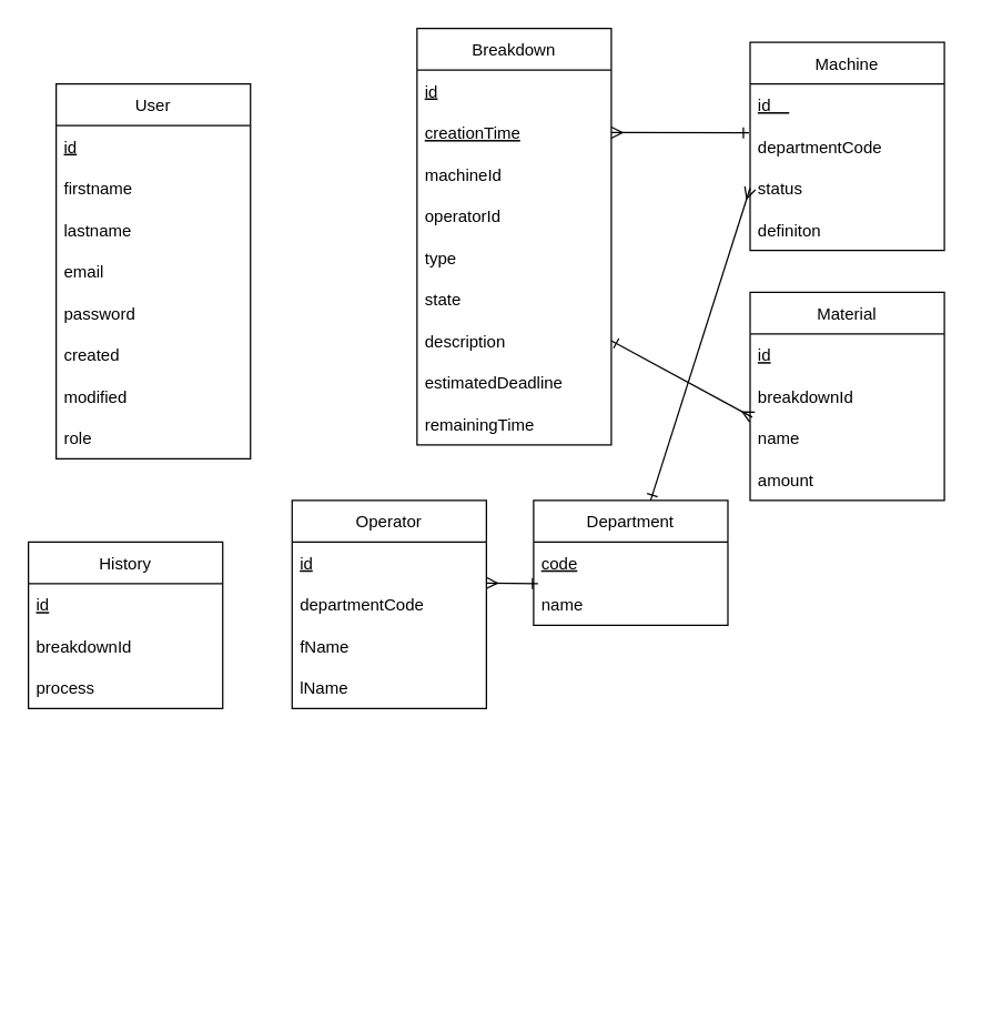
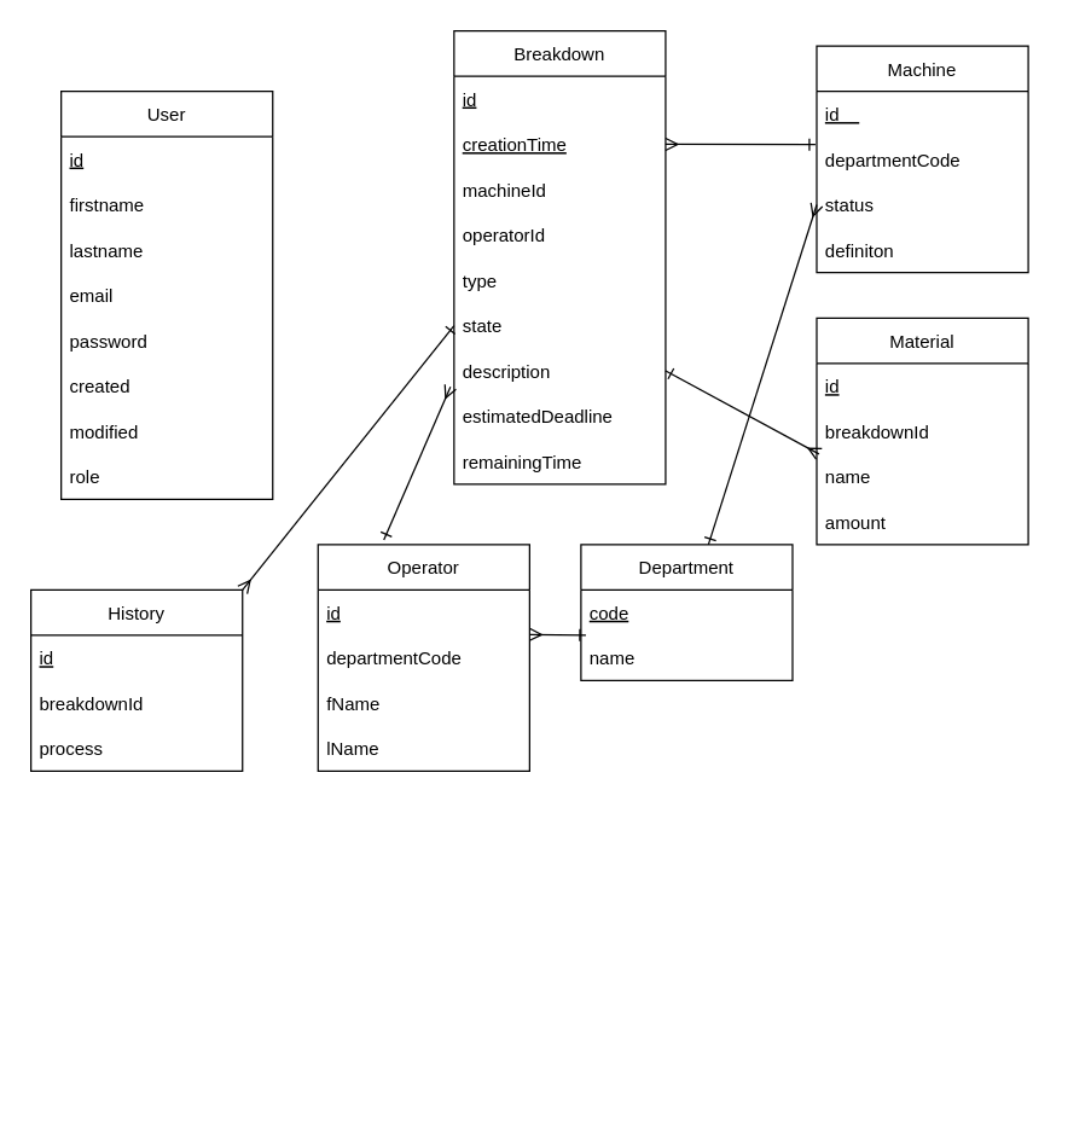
  <mxCell id="0" />
  <mxCell id="1" parent="0" />
  <mxCell id="2" value="Breakdown" style="swimlane;fontStyle=0;childLayout=stackLayout;horizontal=1;startSize=30;horizontalStack=0;resizeParent=1;resizeParentMax=0;resizeLast=0;collapsible=1;marginBottom=0;" parent="1" vertex="1"><mxGeometry x="300" y="20" width="140" height="300" as="geometry" /></mxCell>
  <mxCell id="3" value="id" style="text;strokeColor=none;fillColor=none;align=left;verticalAlign=middle;spacingLeft=4;spacingRight=4;overflow=hidden;points=[[0,0.5],[1,0.5]];portConstraint=eastwest;rotatable=0;fontStyle=4" parent="2" vertex="1"><mxGeometry y="30" width="140" height="30" as="geometry" /></mxCell>
  <mxCell id="4" value="creationTime" style="text;strokeColor=none;fillColor=none;align=left;verticalAlign=middle;spacingLeft=4;spacingRight=4;overflow=hidden;points=[[0,0.5],[1,0.5]];portConstraint=eastwest;rotatable=0;fontStyle=4" parent="2" vertex="1"><mxGeometry y="60" width="140" height="30" as="geometry" /></mxCell>
  <mxCell id="5" value="machineId" style="text;strokeColor=none;fillColor=none;align=left;verticalAlign=middle;spacingLeft=4;spacingRight=4;overflow=hidden;points=[[0,0.5],[1,0.5]];portConstraint=eastwest;rotatable=0;fontStyle=0" parent="2" vertex="1"><mxGeometry y="90" width="140" height="30" as="geometry" /></mxCell>
  <mxCell id="6" value="operatorId" style="text;strokeColor=none;fillColor=none;align=left;verticalAlign=middle;spacingLeft=4;spacingRight=4;overflow=hidden;points=[[0,0.5],[1,0.5]];portConstraint=eastwest;rotatable=0;fontStyle=0" parent="2" vertex="1"><mxGeometry y="120" width="140" height="30" as="geometry" /></mxCell>
  <mxCell id="7" value="type" style="text;strokeColor=none;fillColor=none;align=left;verticalAlign=middle;spacingLeft=4;spacingRight=4;overflow=hidden;points=[[0,0.5],[1,0.5]];portConstraint=eastwest;rotatable=0;fontStyle=0" parent="2" vertex="1"><mxGeometry y="150" width="140" height="30" as="geometry" /></mxCell>
  <mxCell id="8" value="state" style="text;strokeColor=none;fillColor=none;align=left;verticalAlign=middle;spacingLeft=4;spacingRight=4;overflow=hidden;points=[[0,0.5],[1,0.5]];portConstraint=eastwest;rotatable=0;" parent="2" vertex="1"><mxGeometry y="180" width="140" height="30" as="geometry" /></mxCell>
  <mxCell id="9" value="description" style="text;strokeColor=none;fillColor=none;align=left;verticalAlign=middle;spacingLeft=4;spacingRight=4;overflow=hidden;points=[[0,0.5],[1,0.5]];portConstraint=eastwest;rotatable=0;" parent="2" vertex="1"><mxGeometry y="210" width="140" height="30" as="geometry" /></mxCell>
  <mxCell id="10" value="estimatedDeadline" style="text;strokeColor=none;fillColor=none;align=left;verticalAlign=middle;spacingLeft=4;spacingRight=4;overflow=hidden;points=[[0,0.5],[1,0.5]];portConstraint=eastwest;rotatable=0;" parent="2" vertex="1"><mxGeometry y="240" width="140" height="30" as="geometry" /></mxCell>
  <mxCell id="11" value="remainingTime" style="text;strokeColor=none;fillColor=none;align=left;verticalAlign=middle;spacingLeft=4;spacingRight=4;overflow=hidden;points=[[0,0.5],[1,0.5]];portConstraint=eastwest;rotatable=0;" parent="2" vertex="1"><mxGeometry y="270" width="140" height="30" as="geometry" /></mxCell>
  <mxCell id="12" value="Material" style="swimlane;fontStyle=0;childLayout=stackLayout;horizontal=1;startSize=30;horizontalStack=0;resizeParent=1;resizeParentMax=0;resizeLast=0;collapsible=1;marginBottom=0;" parent="1" vertex="1"><mxGeometry x="540" y="210" width="140" height="150" as="geometry" /></mxCell>
  <mxCell id="13" value="id" style="text;strokeColor=none;fillColor=none;align=left;verticalAlign=middle;spacingLeft=4;spacingRight=4;overflow=hidden;points=[[0,0.5],[1,0.5]];portConstraint=eastwest;rotatable=0;fontStyle=4" parent="12" vertex="1"><mxGeometry y="30" width="140" height="30" as="geometry" /></mxCell>
  <mxCell id="14" value="breakdownId" style="text;strokeColor=none;fillColor=none;align=left;verticalAlign=middle;spacingLeft=4;spacingRight=4;overflow=hidden;points=[[0,0.5],[1,0.5]];portConstraint=eastwest;rotatable=0;" parent="12" vertex="1"><mxGeometry y="60" width="140" height="30" as="geometry" /></mxCell>
  <mxCell id="15" value="name" style="text;strokeColor=none;fillColor=none;align=left;verticalAlign=middle;spacingLeft=4;spacingRight=4;overflow=hidden;points=[[0,0.5],[1,0.5]];portConstraint=eastwest;rotatable=0;" parent="12" vertex="1"><mxGeometry y="90" width="140" height="30" as="geometry" /></mxCell>
  <mxCell id="16" value="amount" style="text;strokeColor=none;fillColor=none;align=left;verticalAlign=middle;spacingLeft=4;spacingRight=4;overflow=hidden;points=[[0,0.5],[1,0.5]];portConstraint=eastwest;rotatable=0;" parent="12" vertex="1"><mxGeometry y="120" width="140" height="30" as="geometry" /></mxCell>
  <mxCell id="17" value="Machine" style="swimlane;fontStyle=0;childLayout=stackLayout;horizontal=1;startSize=30;horizontalStack=0;resizeParent=1;resizeParentMax=0;resizeLast=0;collapsible=1;marginBottom=0;" parent="1" vertex="1"><mxGeometry x="540" y="30" width="140" height="150" as="geometry" /></mxCell>
  <mxCell id="18" value="id    " style="text;strokeColor=none;fillColor=none;align=left;verticalAlign=middle;spacingLeft=4;spacingRight=4;overflow=hidden;points=[[0,0.5],[1,0.5]];portConstraint=eastwest;rotatable=0;fontStyle=4" parent="17" vertex="1"><mxGeometry y="30" width="140" height="30" as="geometry" /></mxCell>
  <mxCell id="19" value="departmentCode" style="text;strokeColor=none;fillColor=none;align=left;verticalAlign=middle;spacingLeft=4;spacingRight=4;overflow=hidden;points=[[0,0.5],[1,0.5]];portConstraint=eastwest;rotatable=0;fontStyle=0" parent="17" vertex="1"><mxGeometry y="60" width="140" height="30" as="geometry" /></mxCell>
  <mxCell id="20" value="status" style="text;strokeColor=none;fillColor=none;align=left;verticalAlign=middle;spacingLeft=4;spacingRight=4;overflow=hidden;points=[[0,0.5],[1,0.5]];portConstraint=eastwest;rotatable=0;" parent="17" vertex="1"><mxGeometry y="90" width="140" height="30" as="geometry" /></mxCell>
  <mxCell id="21" value="definiton" style="text;strokeColor=none;fillColor=none;align=left;verticalAlign=middle;spacingLeft=4;spacingRight=4;overflow=hidden;points=[[0,0.5],[1,0.5]];portConstraint=eastwest;rotatable=0;" parent="17" vertex="1"><mxGeometry y="120" width="140" height="30" as="geometry" /></mxCell>
  <mxCell id="22" value="User" style="swimlane;fontStyle=0;childLayout=stackLayout;horizontal=1;startSize=30;horizontalStack=0;resizeParent=1;resizeParentMax=0;resizeLast=0;collapsible=1;marginBottom=0;" parent="1" vertex="1"><mxGeometry x="40" y="60" width="140" height="270" as="geometry" /></mxCell>
  <mxCell id="23" value="id" style="text;strokeColor=none;fillColor=none;align=left;verticalAlign=middle;spacingLeft=4;spacingRight=4;overflow=hidden;points=[[0,0.5],[1,0.5]];portConstraint=eastwest;rotatable=0;fontStyle=4" parent="22" vertex="1"><mxGeometry y="30" width="140" height="30" as="geometry" /></mxCell>
  <mxCell id="24" value="firstname" style="text;strokeColor=none;fillColor=none;align=left;verticalAlign=middle;spacingLeft=4;spacingRight=4;overflow=hidden;points=[[0,0.5],[1,0.5]];portConstraint=eastwest;rotatable=0;" parent="22" vertex="1"><mxGeometry y="60" width="140" height="30" as="geometry" /></mxCell>
  <mxCell id="25" value="lastname" style="text;strokeColor=none;fillColor=none;align=left;verticalAlign=middle;spacingLeft=4;spacingRight=4;overflow=hidden;points=[[0,0.5],[1,0.5]];portConstraint=eastwest;rotatable=0;" parent="22" vertex="1"><mxGeometry y="90" width="140" height="30" as="geometry" /></mxCell>
  <mxCell id="26" value="email" style="text;strokeColor=none;fillColor=none;align=left;verticalAlign=middle;spacingLeft=4;spacingRight=4;overflow=hidden;points=[[0,0.5],[1,0.5]];portConstraint=eastwest;rotatable=0;" parent="22" vertex="1"><mxGeometry y="120" width="140" height="30" as="geometry" /></mxCell>
  <mxCell id="27" value="password" style="text;strokeColor=none;fillColor=none;align=left;verticalAlign=middle;spacingLeft=4;spacingRight=4;overflow=hidden;points=[[0,0.5],[1,0.5]];portConstraint=eastwest;rotatable=0;" parent="22" vertex="1"><mxGeometry y="150" width="140" height="30" as="geometry" /></mxCell>
  <mxCell id="28" value="created" style="text;strokeColor=none;fillColor=none;align=left;verticalAlign=middle;spacingLeft=4;spacingRight=4;overflow=hidden;points=[[0,0.5],[1,0.5]];portConstraint=eastwest;rotatable=0;" parent="22" vertex="1"><mxGeometry y="180" width="140" height="30" as="geometry" /></mxCell>
  <mxCell id="29" value="modified" style="text;strokeColor=none;fillColor=none;align=left;verticalAlign=middle;spacingLeft=4;spacingRight=4;overflow=hidden;points=[[0,0.5],[1,0.5]];portConstraint=eastwest;rotatable=0;" parent="22" vertex="1"><mxGeometry y="210" width="140" height="30" as="geometry" /></mxCell>
  <mxCell id="30" value="role" style="text;strokeColor=none;fillColor=none;align=left;verticalAlign=middle;spacingLeft=4;spacingRight=4;overflow=hidden;points=[[0,0.5],[1,0.5]];portConstraint=eastwest;rotatable=0;" parent="22" vertex="1"><mxGeometry y="240" width="140" height="30" as="geometry" /></mxCell>
  <mxCell id="31" style="text;strokeColor=none;fillColor=none;align=left;verticalAlign=middle;spacingLeft=4;spacingRight=4;overflow=hidden;points=[[0,0.5],[1,0.5]];portConstraint=eastwest;rotatable=0;" parent="1" vertex="1"><mxGeometry x="560" y="690" width="140" height="30" as="geometry" /></mxCell>
  <mxCell id="32" value="Operator" style="swimlane;fontStyle=0;childLayout=stackLayout;horizontal=1;startSize=30;horizontalStack=0;resizeParent=1;resizeParentMax=0;resizeLast=0;collapsible=1;marginBottom=0;" parent="1" vertex="1"><mxGeometry x="210" y="360" width="140" height="150" as="geometry" /></mxCell>
  <mxCell id="33" value="id" style="text;strokeColor=none;fillColor=none;align=left;verticalAlign=middle;spacingLeft=4;spacingRight=4;overflow=hidden;points=[[0,0.5],[1,0.5]];portConstraint=eastwest;rotatable=0;fontStyle=4" parent="32" vertex="1"><mxGeometry y="30" width="140" height="30" as="geometry" /></mxCell>
  <mxCell id="34" value="departmentCode" style="text;strokeColor=none;fillColor=none;align=left;verticalAlign=middle;spacingLeft=4;spacingRight=4;overflow=hidden;points=[[0,0.5],[1,0.5]];portConstraint=eastwest;rotatable=0;fontStyle=0" parent="32" vertex="1"><mxGeometry y="60" width="140" height="30" as="geometry" /></mxCell>
  <mxCell id="35" value="fName" style="text;strokeColor=none;fillColor=none;align=left;verticalAlign=middle;spacingLeft=4;spacingRight=4;overflow=hidden;points=[[0,0.5],[1,0.5]];portConstraint=eastwest;rotatable=0;" parent="32" vertex="1"><mxGeometry y="90" width="140" height="30" as="geometry" /></mxCell>
  <mxCell id="36" value="lName" style="text;strokeColor=none;fillColor=none;align=left;verticalAlign=middle;spacingLeft=4;spacingRight=4;overflow=hidden;points=[[0,0.5],[1,0.5]];portConstraint=eastwest;rotatable=0;" parent="32" vertex="1"><mxGeometry y="120" width="140" height="30" as="geometry" /></mxCell>
  <mxCell id="37" value="Department" style="swimlane;fontStyle=0;childLayout=stackLayout;horizontal=1;startSize=30;horizontalStack=0;resizeParent=1;resizeParentMax=0;resizeLast=0;collapsible=1;marginBottom=0;" parent="1" vertex="1"><mxGeometry x="384" y="360" width="140" height="90" as="geometry" /></mxCell>
  <mxCell id="38" value="code" style="text;strokeColor=none;fillColor=none;align=left;verticalAlign=middle;spacingLeft=4;spacingRight=4;overflow=hidden;points=[[0,0.5],[1,0.5]];portConstraint=eastwest;rotatable=0;fontStyle=4" parent="37" vertex="1"><mxGeometry y="30" width="140" height="30" as="geometry" /></mxCell>
  <mxCell id="39" value="name" style="text;strokeColor=none;fillColor=none;align=left;verticalAlign=middle;spacingLeft=4;spacingRight=4;overflow=hidden;points=[[0,0.5],[1,0.5]];portConstraint=eastwest;rotatable=0;" parent="37" vertex="1"><mxGeometry y="60" width="140" height="30" as="geometry" /></mxCell>
  <mxCell id="40" value="" style="fontSize=12;html=1;endArrow=ERone;rounded=0;startArrow=ERmany;startFill=0;endFill=0;exitX=1;exitY=0.5;exitDx=0;exitDy=0;entryX=-0.006;entryY=0.173;entryDx=0;entryDy=0;entryPerimeter=0;" parent="1" source="4" target="19" edge="1"><mxGeometry width="100" height="100" relative="1" as="geometry"><mxPoint x="460" y="180" as="sourcePoint" /><mxPoint x="540" y="88" as="targetPoint" /></mxGeometry></mxCell>
  <mxCell id="41" value="" style="fontSize=12;html=1;endArrow=ERone;rounded=0;startArrow=ERmany;startFill=0;endFill=0;exitX=0;exitY=0.5;exitDx=0;exitDy=0;" parent="1" source="20" target="37" edge="1"><mxGeometry width="100" height="100" relative="1" as="geometry"><mxPoint x="590" y="447" as="sourcePoint" /><mxPoint x="690" y="440" as="targetPoint" /></mxGeometry></mxCell>
  <mxCell id="42" value="" style="fontSize=12;html=1;endArrow=ERone;rounded=0;startArrow=ERmany;startFill=0;endFill=0;exitX=1;exitY=0.5;exitDx=0;exitDy=0;entryX=0.023;entryY=0;entryDx=0;entryDy=0;entryPerimeter=0;" parent="1" target="39" edge="1"><mxGeometry width="100" height="100" relative="1" as="geometry"><mxPoint x="350" y="419.5" as="sourcePoint" /><mxPoint x="380" y="420" as="targetPoint" /></mxGeometry></mxCell>
+ <mxCell id="43" value="" style="fontSize=12;html=1;endArrow=ERone;rounded=0;startArrow=ERmany;startFill=0;endFill=0;exitX=-0.017;exitY=-0.147;exitDx=0;exitDy=0;entryX=0.311;entryY=-0.021;entryDx=0;entryDy=0;entryPerimeter=0;exitPerimeter=0;" parent="1" source="10" target="32" edge="1"><mxGeometry width="100" height="100" relative="1" as="geometry"><mxPoint x="271" y="323.5" as="sourcePoint" /><mxPoint x="308.22" y="324" as="targetPoint" /></mxGeometry></mxCell>
  <mxCell id="44" value="" style="fontSize=12;html=1;endArrow=ERone;rounded=0;startArrow=ERmany;startFill=0;endFill=0;exitX=0.011;exitY=0;exitDx=0;exitDy=0;entryX=1;entryY=0.5;entryDx=0;entryDy=0;exitPerimeter=0;" parent="1" source="15" target="9" edge="1"><mxGeometry width="100" height="100" relative="1" as="geometry"><mxPoint x="620" y="420" as="sourcePoint" /><mxPoint x="719.16" y="420.19" as="targetPoint" /></mxGeometry></mxCell>
  <mxCell id="45" value="History" style="swimlane;fontStyle=0;childLayout=stackLayout;horizontal=1;startSize=30;horizontalStack=0;resizeParent=1;resizeParentMax=0;resizeLast=0;collapsible=1;marginBottom=0;" vertex="1" parent="1"><mxGeometry x="20" y="390" width="140" height="120" as="geometry" /></mxCell>
  <mxCell id="46" value="id" style="text;strokeColor=none;fillColor=none;align=left;verticalAlign=middle;spacingLeft=4;spacingRight=4;overflow=hidden;points=[[0,0.5],[1,0.5]];portConstraint=eastwest;rotatable=0;fontStyle=4" vertex="1" parent="45"><mxGeometry y="30" width="140" height="30" as="geometry" /></mxCell>
  <mxCell id="47" value="breakdownId" style="text;strokeColor=none;fillColor=none;align=left;verticalAlign=middle;spacingLeft=4;spacingRight=4;overflow=hidden;points=[[0,0.5],[1,0.5]];portConstraint=eastwest;rotatable=0;fontStyle=0" vertex="1" parent="45"><mxGeometry y="60" width="140" height="30" as="geometry" /></mxCell>
  <mxCell id="48" value="process" style="text;strokeColor=none;fillColor=none;align=left;verticalAlign=middle;spacingLeft=4;spacingRight=4;overflow=hidden;points=[[0,0.5],[1,0.5]];portConstraint=eastwest;rotatable=0;" vertex="1" parent="45"><mxGeometry y="90" width="140" height="30" as="geometry" /></mxCell>
+ <mxCell id="49" value="" style="fontSize=12;html=1;endArrow=ERone;rounded=0;startArrow=ERmany;startFill=0;endFill=0;exitX=1;exitY=0;exitDx=0;exitDy=0;entryX=0;entryY=0.5;entryDx=0;entryDy=0;" edge="1" parent="1" source="45" target="8"><mxGeometry width="100" height="100" relative="1" as="geometry"><mxPoint x="254.08" y="234.37" as="sourcePoint" /><mxPoint x="210" y="335.63" as="targetPoint" /></mxGeometry></mxCell>
